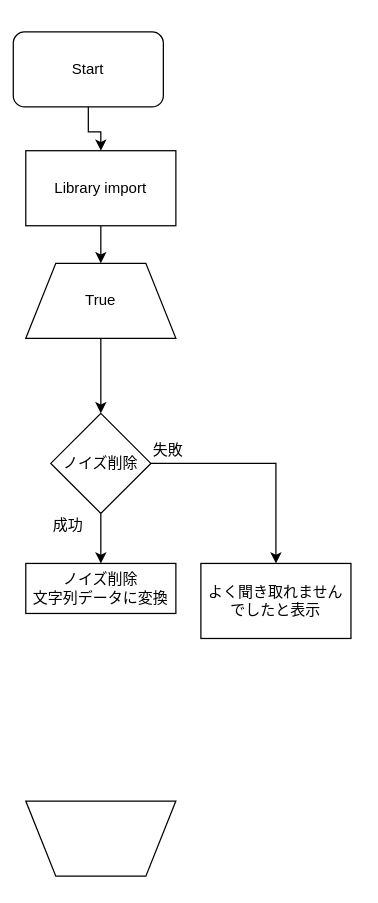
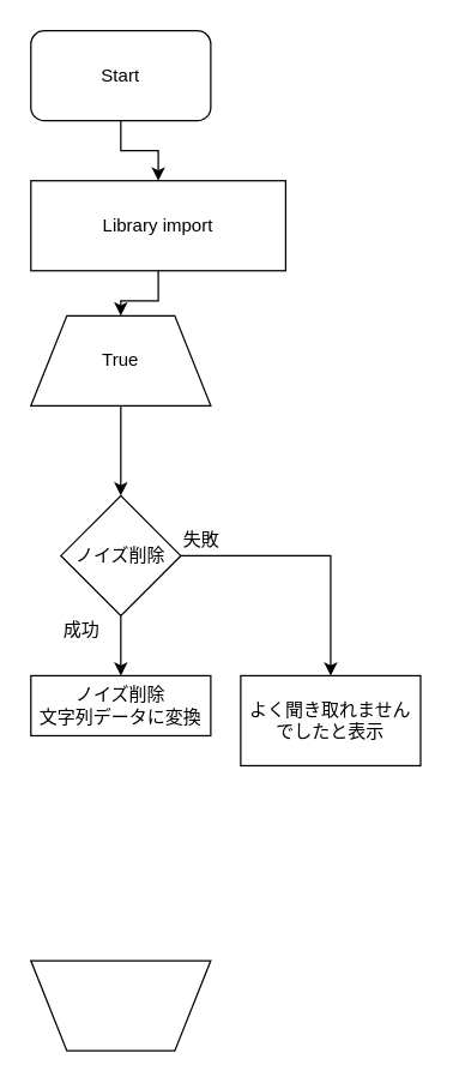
  <mxCell id="0" />
  <mxCell id="1" parent="0" />
  <mxCell id="2" value="" style="edgeStyle=orthogonalEdgeStyle;rounded=0;orthogonalLoop=1;jettySize=auto;html=1;" parent="1" source="4" target="10" edge="1"><mxGeometry relative="1" as="geometry" /></mxCell>
  <mxCell id="3" style="edgeStyle=orthogonalEdgeStyle;rounded=0;orthogonalLoop=1;jettySize=auto;html=1;entryX=0.5;entryY=0;entryDx=0;entryDy=0;" parent="1" source="4" target="9" edge="1"><mxGeometry relative="1" as="geometry" /></mxCell>
  <mxCell id="4" value="ノイズ削除" style="rhombus;whiteSpace=wrap;html=1;" parent="1" vertex="1"><mxGeometry x="40" y="330" width="80" height="80" as="geometry" /></mxCell>
  <mxCell id="5" value="" style="edgeStyle=orthogonalEdgeStyle;rounded=0;orthogonalLoop=1;jettySize=auto;html=1;" parent="1" source="6" target="8" edge="1"><mxGeometry relative="1" as="geometry" /></mxCell>
- <mxCell id="6" value="Start" style="rounded=1;whiteSpace=wrap;html=1;" parent="1" vertex="1"><mxGeometry x="10" y="25" width="120" height="60" as="geometry" /></mxCell>
+ <mxCell id="6" value="Start" style="rounded=1;whiteSpace=wrap;html=1;" parent="1" vertex="1"><mxGeometry x="20" y="20" width="120" height="60" as="geometry" /></mxCell>
  <mxCell id="7" value="" style="edgeStyle=orthogonalEdgeStyle;rounded=0;orthogonalLoop=1;jettySize=auto;html=1;" parent="1" source="8" target="14" edge="1"><mxGeometry relative="1" as="geometry" /></mxCell>
- <mxCell id="8" value="Library import" style="rounded=0;whiteSpace=wrap;html=1;" parent="1" vertex="1"><mxGeometry x="20" y="120" width="120" height="60" as="geometry" /></mxCell>
+ <mxCell id="8" value="Library import" style="rounded=0;whiteSpace=wrap;html=1;" parent="1" vertex="1"><mxGeometry x="20" y="120" width="170" height="60" as="geometry" /></mxCell>
  <mxCell id="9" value="よく聞き取れませんでしたと表示" style="rounded=0;whiteSpace=wrap;html=1;" parent="1" vertex="1"><mxGeometry x="160" y="450" width="120" height="60" as="geometry" /></mxCell>
  <mxCell id="10" value="ノイズ削除&lt;br&gt;文字列データに変換" style="rounded=0;whiteSpace=wrap;html=1;" parent="1" vertex="1"><mxGeometry x="20" y="450" width="120" height="40" as="geometry" /></mxCell>
  <mxCell id="11" value="成功" style="text;html=1;resizable=0;points=[];autosize=1;align=left;verticalAlign=top;spacingTop=-4;" parent="1" vertex="1"><mxGeometry x="40" y="410" width="40" height="10" as="geometry" /></mxCell>
  <mxCell id="12" value="失敗" style="text;html=1;resizable=0;points=[];autosize=1;align=left;verticalAlign=top;spacingTop=-4;" parent="1" vertex="1"><mxGeometry x="120" y="350" width="40" height="10" as="geometry" /></mxCell>
  <mxCell id="13" value="" style="edgeStyle=orthogonalEdgeStyle;rounded=0;orthogonalLoop=1;jettySize=auto;html=1;" parent="1" source="14" target="4" edge="1"><mxGeometry relative="1" as="geometry" /></mxCell>
  <mxCell id="14" value="True" style="shape=trapezoid;perimeter=trapezoidPerimeter;whiteSpace=wrap;html=1;" parent="1" vertex="1"><mxGeometry x="20" y="210" width="120" height="60" as="geometry" /></mxCell>
  <mxCell id="15" value="" style="shape=trapezoid;perimeter=trapezoidPerimeter;whiteSpace=wrap;html=1;direction=west;" parent="1" vertex="1"><mxGeometry x="20" y="640" width="120" height="60" as="geometry" /></mxCell>
